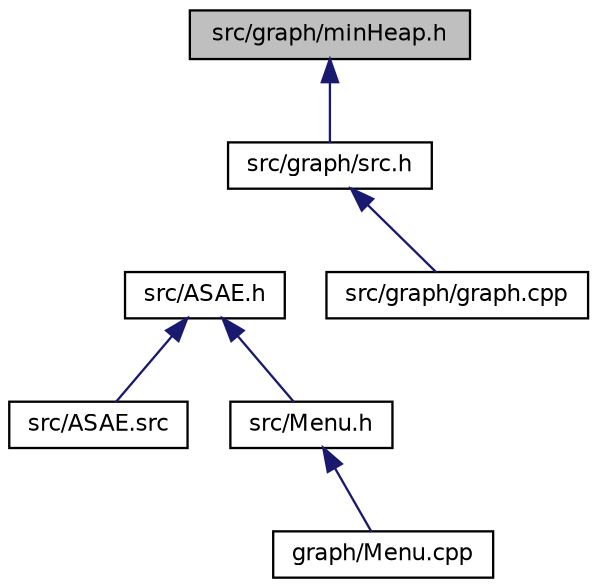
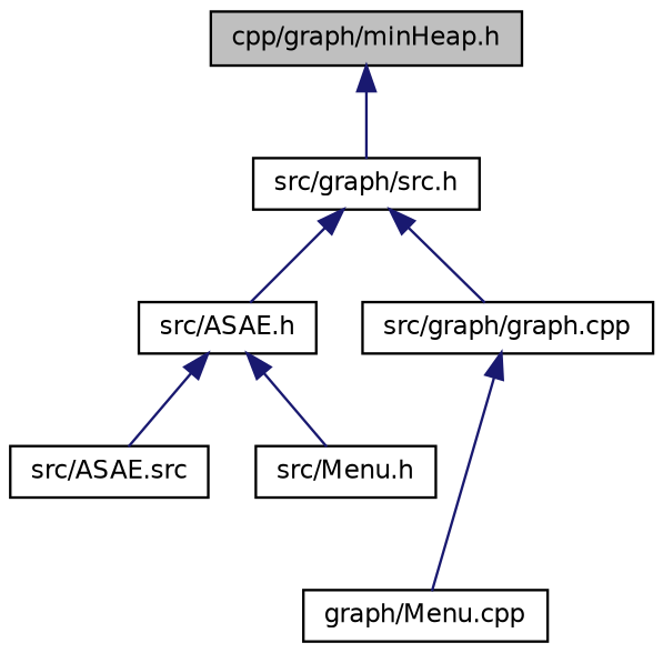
  digraph {
    node [color=black fontname=Helvetica fontsize=10 shape=record]
    edge [color=midnightblue dir=back fontname=Helvetica fontsize=10 labelfontname=Helvetica labelfontsize=10 style=solid]
-   n1 [fillcolor=grey75 fontcolor=black height=0.2 label="src/graph/minHeap.h" style=filled width=0.4]
+   n1 [fillcolor=grey75 fontcolor=black height=0.2 label="cpp/graph/minHeap.h" style=filled width=0.4]
    n2 [height=0.2 label="src/graph/src.h" width=0.4]
    n3 [height=0.2 label="src/ASAE.h" width=0.4]
    n4 [height=0.2 label="src/graph/graph.cpp" width=0.4]
    n5 [height=0.2 label="src/ASAE.src" width=0.4]
    n6 [height=0.2 label="src/Menu.h" width=0.4]
    n7 [height=0.2 label="graph/Menu.cpp" width=0.4]
    n1 -> n2
+   n2 -> n3
    n2 -> n4
    n3 -> n5
    n3 -> n6
-   n6 -> n7
+   n4 -> n7
  }
